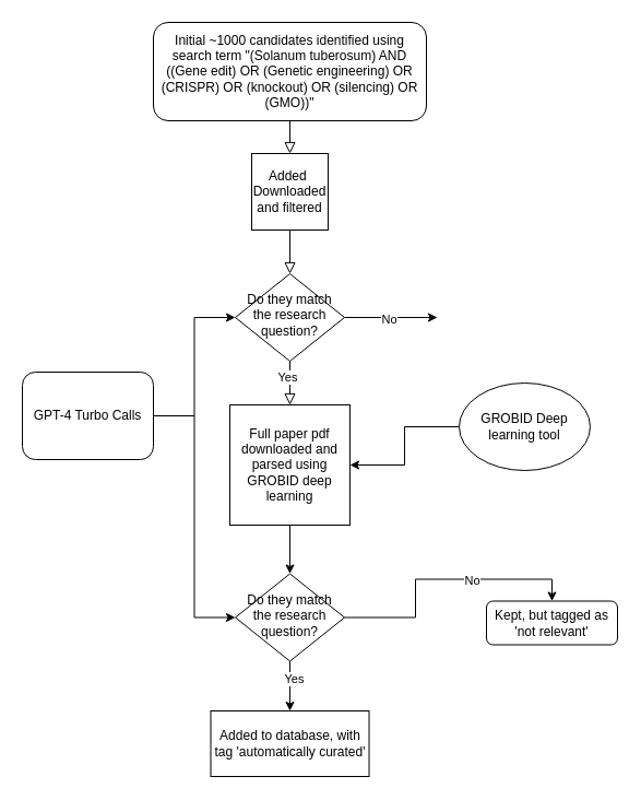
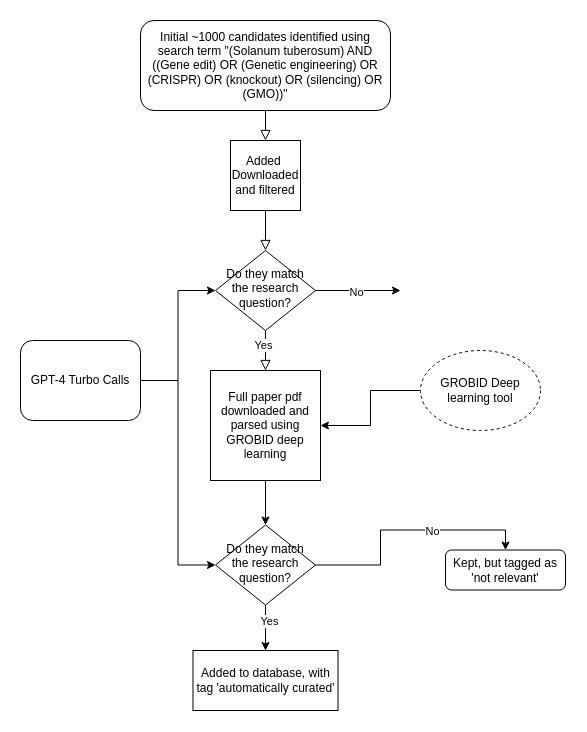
  <mxCell id="0" />
  <mxCell id="1" parent="0" />
  <mxCell id="2" value="" style="rounded=0;html=1;jettySize=auto;orthogonalLoop=1;fontSize=11;endArrow=block;endFill=0;endSize=8;strokeWidth=1;shadow=0;labelBackgroundColor=none;edgeStyle=orthogonalEdgeStyle;exitX=0.5;exitY=1;exitDx=0;exitDy=0;entryX=0.5;entryY=0;entryDx=0;entryDy=0;" parent="1" source="3" target="16" edge="1"><mxGeometry relative="1" as="geometry"><mxPoint x="327.5" y="140" as="sourcePoint" /><mxPoint x="265" y="150" as="targetPoint" /></mxGeometry></mxCell>
  <mxCell id="3" value="Initial ~1000 candidates identified using search term &quot;(Solanum tuberosum) AND ((Gene edit) OR (Genetic engineering) OR (CRISPR) OR (knockout) OR (silencing) OR (GMO))&quot;" style="rounded=1;whiteSpace=wrap;html=1;fontSize=12;glass=0;strokeWidth=1;shadow=0;" parent="1" vertex="1"><mxGeometry x="140" y="20" width="250" height="90" as="geometry" /></mxCell>
  <mxCell id="4" value="" style="rounded=0;html=1;jettySize=auto;orthogonalLoop=1;fontSize=11;endArrow=block;endFill=0;endSize=8;strokeWidth=1;shadow=0;labelBackgroundColor=none;edgeStyle=orthogonalEdgeStyle;exitX=0.5;exitY=1;exitDx=0;exitDy=0;" parent="1" source="16" target="7" edge="1"><mxGeometry y="20" relative="1" as="geometry"><mxPoint as="offset" /><mxPoint x="265" y="270" as="sourcePoint" /></mxGeometry></mxCell>
  <mxCell id="5" style="edgeStyle=orthogonalEdgeStyle;rounded=0;orthogonalLoop=1;jettySize=auto;html=1;" edge="1" parent="1" source="7"><mxGeometry relative="1" as="geometry"><mxPoint x="400" y="290" as="targetPoint" /></mxGeometry></mxCell>
  <mxCell id="6" value="No" style="edgeLabel;html=1;align=center;verticalAlign=middle;resizable=0;points=[];" vertex="1" connectable="0" parent="5"><mxGeometry x="-0.064" y="-1" relative="1" as="geometry"><mxPoint as="offset" /></mxGeometry></mxCell>
  <mxCell id="7" value="Do they match the research question?" style="rhombus;whiteSpace=wrap;html=1;shadow=0;fontFamily=Helvetica;fontSize=12;align=center;strokeWidth=1;spacing=6;spacingTop=-4;" parent="1" vertex="1"><mxGeometry x="215" y="250" width="100" height="80" as="geometry" /></mxCell>
  <mxCell id="8" value="Kept, but tagged as 'not relevant'" style="rounded=1;whiteSpace=wrap;html=1;fontSize=12;glass=0;strokeWidth=1;shadow=0;" parent="1" vertex="1"><mxGeometry x="445" y="549.5" width="120" height="40" as="geometry" /></mxCell>
  <mxCell id="9" value="" style="rounded=0;html=1;jettySize=auto;orthogonalLoop=1;fontSize=11;endArrow=block;endFill=0;endSize=8;strokeWidth=1;shadow=0;labelBackgroundColor=none;edgeStyle=orthogonalEdgeStyle;entryX=0.5;entryY=0;entryDx=0;entryDy=0;" edge="1" parent="1" source="7" target="18"><mxGeometry x="0.333" y="20" relative="1" as="geometry"><mxPoint as="offset" /><mxPoint x="265" y="390" as="sourcePoint" /><mxPoint x="265" y="490" as="targetPoint" /></mxGeometry></mxCell>
  <mxCell id="10" value="Yes" style="edgeLabel;html=1;align=center;verticalAlign=middle;resizable=0;points=[];" vertex="1" connectable="0" parent="9"><mxGeometry x="-0.3" y="-3" relative="1" as="geometry"><mxPoint as="offset" /></mxGeometry></mxCell>
  <mxCell id="11" style="edgeStyle=orthogonalEdgeStyle;rounded=0;orthogonalLoop=1;jettySize=auto;html=1;" edge="1" parent="1" source="15" target="19"><mxGeometry relative="1" as="geometry"><mxPoint x="265" y="650" as="targetPoint" /></mxGeometry></mxCell>
  <mxCell id="12" value="Yes" style="edgeLabel;html=1;align=center;verticalAlign=middle;resizable=0;points=[];" vertex="1" connectable="0" parent="11"><mxGeometry x="-0.319" y="3" relative="1" as="geometry"><mxPoint y="1" as="offset" /></mxGeometry></mxCell>
  <mxCell id="13" style="edgeStyle=orthogonalEdgeStyle;rounded=0;orthogonalLoop=1;jettySize=auto;html=1;exitX=1;exitY=0.5;exitDx=0;exitDy=0;entryX=0.5;entryY=0;entryDx=0;entryDy=0;" edge="1" parent="1" source="15" target="8"><mxGeometry relative="1" as="geometry" /></mxCell>
  <mxCell id="14" value="No" style="edgeLabel;html=1;align=center;verticalAlign=middle;resizable=0;points=[];" vertex="1" connectable="0" parent="13"><mxGeometry x="0.229" relative="1" as="geometry"><mxPoint y="1" as="offset" /></mxGeometry></mxCell>
  <mxCell id="15" value="Do they match the research question?" style="rhombus;whiteSpace=wrap;html=1;shadow=0;fontFamily=Helvetica;fontSize=12;align=center;strokeWidth=1;spacing=6;spacingTop=-4;" vertex="1" parent="1"><mxGeometry x="215" y="524.5" width="100" height="80" as="geometry" /></mxCell>
  <mxCell id="16" value="&lt;div&gt;Added&amp;nbsp;&lt;/div&gt;&lt;div&gt;Downloaded and filtered&lt;br&gt;&lt;/div&gt;" style="whiteSpace=wrap;html=1;aspect=fixed;" vertex="1" parent="1"><mxGeometry x="230" y="140" width="70" height="70" as="geometry" /></mxCell>
  <mxCell id="17" style="edgeStyle=orthogonalEdgeStyle;rounded=0;orthogonalLoop=1;jettySize=auto;html=1;exitX=0.5;exitY=1;exitDx=0;exitDy=0;entryX=0.5;entryY=0;entryDx=0;entryDy=0;" edge="1" parent="1" source="18" target="15"><mxGeometry relative="1" as="geometry" /></mxCell>
  <mxCell id="18" value="Full paper pdf downloaded and parsed using GROBID deep learning" style="whiteSpace=wrap;html=1;aspect=fixed;" vertex="1" parent="1"><mxGeometry x="210" y="370" width="110" height="110" as="geometry" /></mxCell>
  <mxCell id="19" value="Added to database, with tag 'automatically curated'" style="rounded=0;whiteSpace=wrap;html=1;" vertex="1" parent="1"><mxGeometry x="192.5" y="650" width="145" height="60" as="geometry" /></mxCell>
  <mxCell id="20" style="edgeStyle=orthogonalEdgeStyle;rounded=0;orthogonalLoop=1;jettySize=auto;html=1;entryX=1;entryY=0.5;entryDx=0;entryDy=0;" edge="1" parent="1" source="21" target="18"><mxGeometry relative="1" as="geometry" /></mxCell>
- <mxCell id="21" value="GROBID Deep learning tool" style="ellipse;whiteSpace=wrap;html=1;" vertex="1" parent="1"><mxGeometry x="420" y="350" width="120" height="80" as="geometry" /></mxCell>
+ <mxCell id="21" value="GROBID Deep learning tool" style="ellipse;whiteSpace=wrap;html=1;dashed=1;" vertex="1" parent="1"><mxGeometry x="420" y="350" width="120" height="80" as="geometry" /></mxCell>
  <mxCell id="22" style="edgeStyle=orthogonalEdgeStyle;rounded=0;orthogonalLoop=1;jettySize=auto;html=1;exitX=1;exitY=0.5;exitDx=0;exitDy=0;entryX=0;entryY=0.5;entryDx=0;entryDy=0;" edge="1" parent="1" source="24" target="7"><mxGeometry relative="1" as="geometry" /></mxCell>
  <mxCell id="23" style="edgeStyle=orthogonalEdgeStyle;rounded=0;orthogonalLoop=1;jettySize=auto;html=1;exitX=1;exitY=0.5;exitDx=0;exitDy=0;entryX=0;entryY=0.5;entryDx=0;entryDy=0;" edge="1" parent="1" source="24" target="15"><mxGeometry relative="1" as="geometry" /></mxCell>
  <mxCell id="24" value="GPT-4 Turbo Calls" style="whiteSpace=wrap;html=1;rounded=1;" vertex="1" parent="1"><mxGeometry x="20" y="340" width="120" height="80" as="geometry" /></mxCell>
